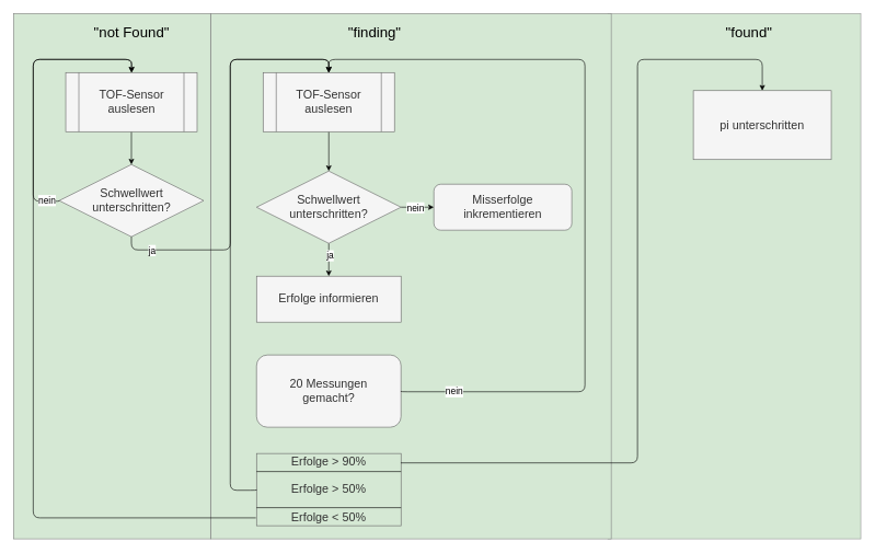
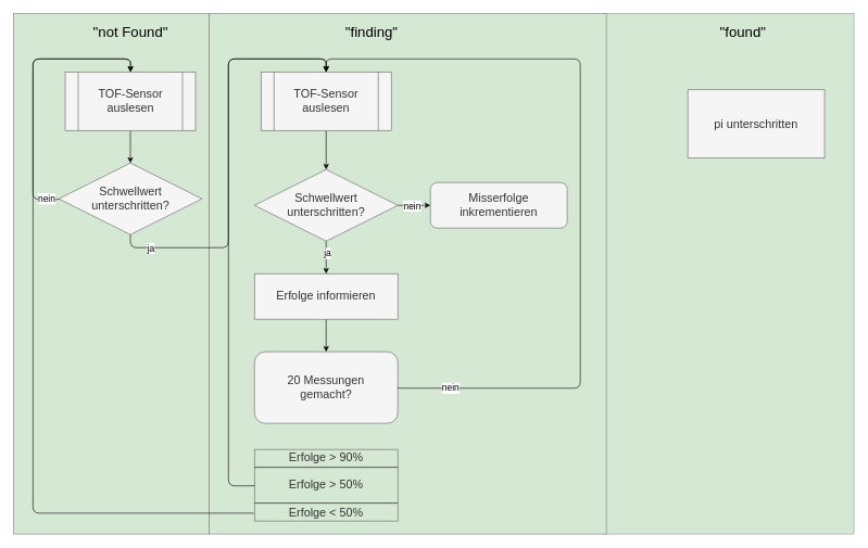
  <mxCell id="0" />
  <mxCell id="1" parent="0" />
  <mxCell id="2" value="" style="rounded=0;whiteSpace=wrap;html=1;fillColor=#d5e8d4;strokeColor=#999999;" vertex="1" parent="1"><mxGeometry x="925" y="20" width="385" height="800" as="geometry" /></mxCell>
  <mxCell id="3" value="" style="rounded=0;whiteSpace=wrap;html=1;fillColor=#d5e8d4;strokeColor=#808080;" vertex="1" parent="1"><mxGeometry x="320" y="20" width="610" height="800" as="geometry" /></mxCell>
  <mxCell id="4" value="" style="rounded=0;whiteSpace=wrap;html=1;fillColor=#d5e8d4;strokeColor=#808080;" vertex="1" parent="1"><mxGeometry x="20" y="20" width="300" height="800" as="geometry" /></mxCell>
  <mxCell id="5" value="" style="edgeStyle=orthogonalEdgeStyle;rounded=0;orthogonalLoop=1;jettySize=auto;html=1;" edge="1" parent="1" source="6" target="7"><mxGeometry relative="1" as="geometry" /></mxCell>
  <mxCell id="6" value="&lt;font style=&quot;font-size: 18px&quot;&gt;TOF-Sensor auslesen&lt;/font&gt;" style="shape=process;whiteSpace=wrap;html=1;backgroundOutline=1;fillColor=#f5f5f5;strokeColor=#666666;fontColor=#333333;" vertex="1" parent="1"><mxGeometry x="99.5" y="110" width="200" height="90" as="geometry" /></mxCell>
  <mxCell id="7" value="&lt;font style=&quot;font-size: 18px&quot;&gt;Schwellwert unterschritten?&lt;/font&gt;" style="rhombus;whiteSpace=wrap;html=1;fillColor=#f5f5f5;strokeColor=#666666;fontColor=#333333;" vertex="1" parent="1"><mxGeometry x="89.5" y="250" width="220" height="110" as="geometry" /></mxCell>
  <mxCell id="8" value="&lt;font style=&quot;font-size: 22px&quot;&gt;&quot;not Found&quot;&lt;/font&gt;" style="text;html=1;strokeColor=none;fillColor=none;align=center;verticalAlign=middle;whiteSpace=wrap;rounded=0;" vertex="1" parent="1"><mxGeometry x="139.5" y="40" width="120" height="20" as="geometry" /></mxCell>
  <mxCell id="9" value="&lt;font style=&quot;font-size: 22px&quot;&gt;&quot;finding&quot;&lt;/font&gt;" style="text;html=1;strokeColor=none;fillColor=none;align=center;verticalAlign=middle;whiteSpace=wrap;rounded=0;" vertex="1" parent="1"><mxGeometry x="510" y="40" width="120" height="20" as="geometry" /></mxCell>
  <mxCell id="10" value="" style="edgeStyle=orthogonalEdgeStyle;rounded=0;orthogonalLoop=1;jettySize=auto;html=1;" edge="1" parent="1" source="11" target="20"><mxGeometry relative="1" as="geometry" /></mxCell>
  <mxCell id="11" value="&lt;font style=&quot;font-size: 18px&quot;&gt;TOF-Sensor auslesen&lt;/font&gt;" style="shape=process;whiteSpace=wrap;html=1;backgroundOutline=1;fillColor=#f5f5f5;strokeColor=#666666;fontColor=#333333;" vertex="1" parent="1"><mxGeometry x="400" y="110" width="200" height="90" as="geometry" /></mxCell>
  <mxCell id="12" value="" style="endArrow=classic;html=1;entryX=0.5;entryY=0;entryDx=0;entryDy=0;exitX=0.5;exitY=1;exitDx=0;exitDy=0;edgeStyle=orthogonalEdgeStyle;" edge="1" parent="1" source="7" target="11"><mxGeometry width="50" height="50" relative="1" as="geometry"><mxPoint x="60" y="430" as="sourcePoint" /><mxPoint x="110" y="380" as="targetPoint" /><Array as="points"><mxPoint x="199" y="380" /><mxPoint x="350" y="380" /><mxPoint x="350" y="90" /><mxPoint x="500" y="90" /></Array></mxGeometry></mxCell>
  <mxCell id="13" value="&lt;font style=&quot;font-size: 14px&quot;&gt;ja&lt;/font&gt;" style="text;html=1;resizable=0;points=[];align=center;verticalAlign=middle;labelBackgroundColor=#ffffff;" vertex="1" connectable="0" parent="12"><mxGeometry x="-0.828" y="-4" relative="1" as="geometry"><mxPoint x="-3.5" y="-4" as="offset" /></mxGeometry></mxCell>
  <mxCell id="14" value="" style="endArrow=classic;html=1;entryX=0.5;entryY=0;entryDx=0;entryDy=0;exitX=0;exitY=0.5;exitDx=0;exitDy=0;edgeStyle=orthogonalEdgeStyle;" edge="1" parent="1" source="7" target="6"><mxGeometry width="50" height="50" relative="1" as="geometry"><mxPoint x="90" y="450" as="sourcePoint" /><mxPoint x="140" y="400" as="targetPoint" /><Array as="points"><mxPoint x="90" y="306" /><mxPoint x="50" y="306" /><mxPoint x="50" y="90" /><mxPoint x="199" y="90" /></Array></mxGeometry></mxCell>
  <mxCell id="15" value="&lt;font style=&quot;font-size: 14px&quot;&gt;nein&lt;/font&gt;" style="text;html=1;resizable=0;points=[];align=center;verticalAlign=middle;labelBackgroundColor=#ffffff;" vertex="1" connectable="0" parent="14"><mxGeometry x="-0.616" relative="1" as="geometry"><mxPoint x="20.5" y="39.5" as="offset" /></mxGeometry></mxCell>
  <mxCell id="16" value="" style="edgeStyle=orthogonalEdgeStyle;rounded=0;orthogonalLoop=1;jettySize=auto;html=1;" edge="1" parent="1" source="20" target="22"><mxGeometry relative="1" as="geometry" /></mxCell>
  <mxCell id="17" value="&lt;font style=&quot;font-size: 14px&quot;&gt;ja&lt;/font&gt;" style="text;html=1;resizable=0;points=[];align=center;verticalAlign=middle;labelBackgroundColor=#ffffff;" vertex="1" connectable="0" parent="16"><mxGeometry x="-0.28" y="1" relative="1" as="geometry"><mxPoint as="offset" /></mxGeometry></mxCell>
  <mxCell id="18" value="" style="edgeStyle=orthogonalEdgeStyle;rounded=0;orthogonalLoop=1;jettySize=auto;html=1;" edge="1" parent="1" source="20" target="23"><mxGeometry relative="1" as="geometry" /></mxCell>
  <mxCell id="19" value="&lt;font style=&quot;font-size: 14px&quot;&gt;nein&lt;/font&gt;" style="text;html=1;resizable=0;points=[];align=center;verticalAlign=middle;labelBackgroundColor=#ffffff;" vertex="1" connectable="0" parent="18"><mxGeometry x="-0.16" relative="1" as="geometry"><mxPoint as="offset" /></mxGeometry></mxCell>
  <mxCell id="20" value="&lt;font style=&quot;font-size: 18px&quot;&gt;Schwellwert unterschritten?&lt;/font&gt;" style="rhombus;whiteSpace=wrap;html=1;fillColor=#f5f5f5;strokeColor=#666666;fontColor=#333333;" vertex="1" parent="1"><mxGeometry x="390" y="260" width="220" height="110" as="geometry" /></mxCell>
+ <mxCell id="21" value="" style="edgeStyle=orthogonalEdgeStyle;rounded=0;orthogonalLoop=1;jettySize=auto;html=1;" edge="1" parent="1" source="22" target="24"><mxGeometry relative="1" as="geometry" /></mxCell>
  <mxCell id="22" value="&lt;font style=&quot;font-size: 18px&quot;&gt;Erfolge informieren&lt;/font&gt;" style="rounded=0;whiteSpace=wrap;html=1;fillColor=#f5f5f5;strokeColor=#666666;fontColor=#333333;" vertex="1" parent="1"><mxGeometry x="390" y="420" width="220" height="70" as="geometry" /></mxCell>
  <mxCell id="23" value="&lt;font style=&quot;font-size: 18px&quot;&gt;Misserfolge inkrementieren&lt;/font&gt;" style="whiteSpace=wrap;html=1;fillColor=#f5f5f5;strokeColor=#666666;fontColor=#333333;rounded=1;" vertex="1" parent="1"><mxGeometry x="660" y="280" width="210" height="70" as="geometry" /></mxCell>
  <mxCell id="24" value="&lt;font style=&quot;font-size: 18px&quot;&gt;20 Messungen &lt;br&gt;gemacht?&lt;/font&gt;" style="whiteSpace=wrap;html=1;fillColor=#f5f5f5;strokeColor=#666666;fontColor=#333333;rounded=1;" vertex="1" parent="1"><mxGeometry x="390" y="540" width="220" height="110" as="geometry" /></mxCell>
  <mxCell id="25" value="" style="endArrow=classic;html=1;exitX=1;exitY=0.5;exitDx=0;exitDy=0;edgeStyle=orthogonalEdgeStyle;" edge="1" parent="1" source="24"><mxGeometry width="50" height="50" relative="1" as="geometry"><mxPoint x="590" y="580" as="sourcePoint" /><mxPoint x="500" y="110" as="targetPoint" /><Array as="points"><mxPoint x="890" y="596" /><mxPoint x="890" y="90" /><mxPoint x="500" y="90" /></Array></mxGeometry></mxCell>
  <mxCell id="26" value="&lt;font style=&quot;font-size: 14px&quot;&gt;nein&lt;/font&gt;" style="text;html=1;resizable=0;points=[];align=center;verticalAlign=middle;labelBackgroundColor=#ffffff;" vertex="1" connectable="0" parent="25"><mxGeometry x="-0.876" relative="1" as="geometry"><mxPoint x="7" y="-1" as="offset" /></mxGeometry></mxCell>
  <mxCell id="27" value="&lt;span style=&quot;font-size: 18px&quot;&gt;&lt;br&gt;Erfolge &amp;gt; 90%&lt;br&gt;&lt;br&gt;Erfolge &amp;gt; 50%&lt;br&gt;&lt;br&gt;Erfolge &amp;lt; 50%&lt;br&gt;&lt;br&gt;&lt;/span&gt;" style="rounded=0;whiteSpace=wrap;html=1;fillColor=#d5e8d4;strokeColor=#666666;fontColor=#333333;" vertex="1" parent="1"><mxGeometry x="390" y="690" width="220" height="110" as="geometry" /></mxCell>
  <mxCell id="28" value="" style="endArrow=none;html=1;entryX=1;entryY=0.25;entryDx=0;entryDy=0;exitX=0;exitY=0.25;exitDx=0;exitDy=0;" edge="1" parent="1" source="27" target="27"><mxGeometry width="50" height="50" relative="1" as="geometry"><mxPoint x="60" y="950" as="sourcePoint" /><mxPoint x="110" y="900" as="targetPoint" /></mxGeometry></mxCell>
  <mxCell id="29" value="" style="endArrow=none;html=1;entryX=1;entryY=0.75;entryDx=0;entryDy=0;exitX=0;exitY=0.75;exitDx=0;exitDy=0;" edge="1" parent="1" source="27" target="27"><mxGeometry width="50" height="50" relative="1" as="geometry"><mxPoint x="399.667" y="745.333" as="sourcePoint" /><mxPoint x="619.667" y="745.333" as="targetPoint" /></mxGeometry></mxCell>
  <mxCell id="30" value="" style="endArrow=classic;html=1;edgeStyle=orthogonalEdgeStyle;" edge="1" parent="1"><mxGeometry width="50" height="50" relative="1" as="geometry"><mxPoint x="389" y="788" as="sourcePoint" /><mxPoint x="200" y="110" as="targetPoint" /><Array as="points"><mxPoint x="389" y="788" /><mxPoint x="50" y="788" /><mxPoint x="50" y="90" /><mxPoint x="200" y="90" /></Array></mxGeometry></mxCell>
  <mxCell id="31" value="" style="endArrow=classic;html=1;entryX=0.5;entryY=0;entryDx=0;entryDy=0;exitX=0;exitY=0.5;exitDx=0;exitDy=0;edgeStyle=orthogonalEdgeStyle;" edge="1" parent="1" source="27" target="11"><mxGeometry width="50" height="50" relative="1" as="geometry"><mxPoint x="60" y="890" as="sourcePoint" /><mxPoint x="500" y="110" as="targetPoint" /><Array as="points"><mxPoint x="390" y="746" /><mxPoint x="350" y="746" /><mxPoint x="350" y="90" /><mxPoint x="500" y="90" /></Array></mxGeometry></mxCell>
  <mxCell id="32" value="&lt;font style=&quot;font-size: 22px&quot;&gt;&quot;found&quot;&lt;/font&gt;" style="text;html=1;strokeColor=none;fillColor=none;align=center;verticalAlign=middle;whiteSpace=wrap;rounded=0;" vertex="1" parent="1"><mxGeometry x="1080" y="40" width="120" height="20" as="geometry" /></mxCell>
  <mxCell id="33" value="&lt;font style=&quot;font-size: 18px&quot;&gt;pi unterschritten&lt;/font&gt;" style="rounded=0;whiteSpace=wrap;html=1;fillColor=#f5f5f5;strokeColor=#666666;fontColor=#333333;" vertex="1" parent="1"><mxGeometry x="1055" y="137.5" width="210" height="105" as="geometry" /></mxCell>
- <mxCell id="34" value="" style="endArrow=classic;html=1;entryX=0.5;entryY=0;entryDx=0;entryDy=0;exitX=0.998;exitY=0.13;exitDx=0;exitDy=0;exitPerimeter=0;edgeStyle=orthogonalEdgeStyle;" edge="1" parent="1" source="27" target="33"><mxGeometry width="50" height="50" relative="1" as="geometry"><mxPoint x="70" y="890" as="sourcePoint" /><mxPoint x="120" y="840" as="targetPoint" /><Array as="points"><mxPoint x="970" y="704" /><mxPoint x="970" y="90" /><mxPoint x="1160" y="90" /></Array></mxGeometry></mxCell>
